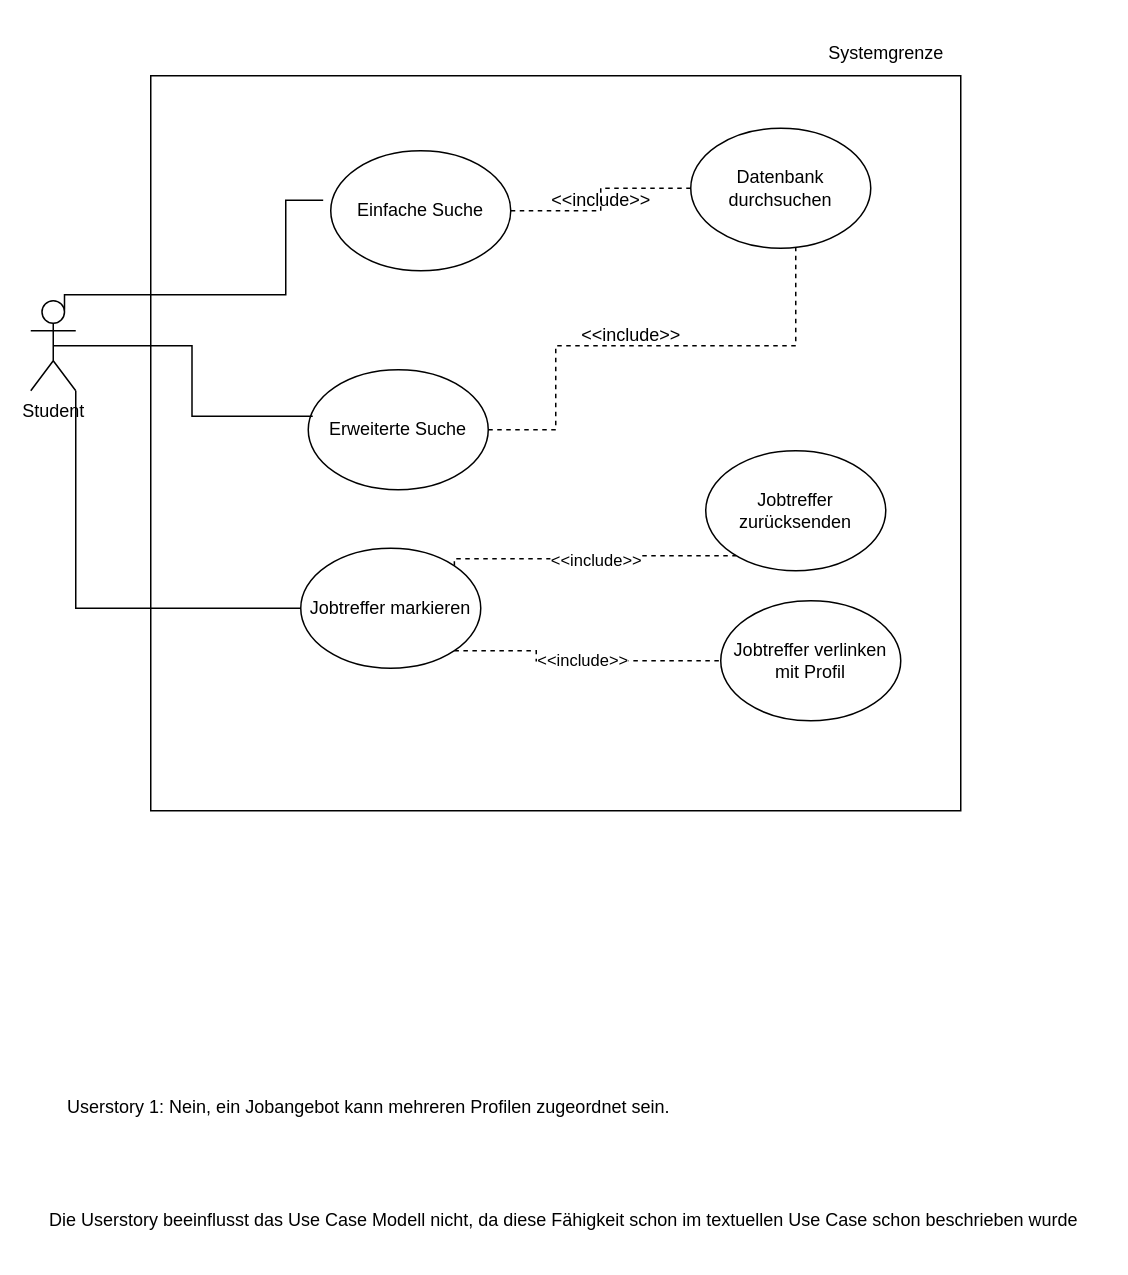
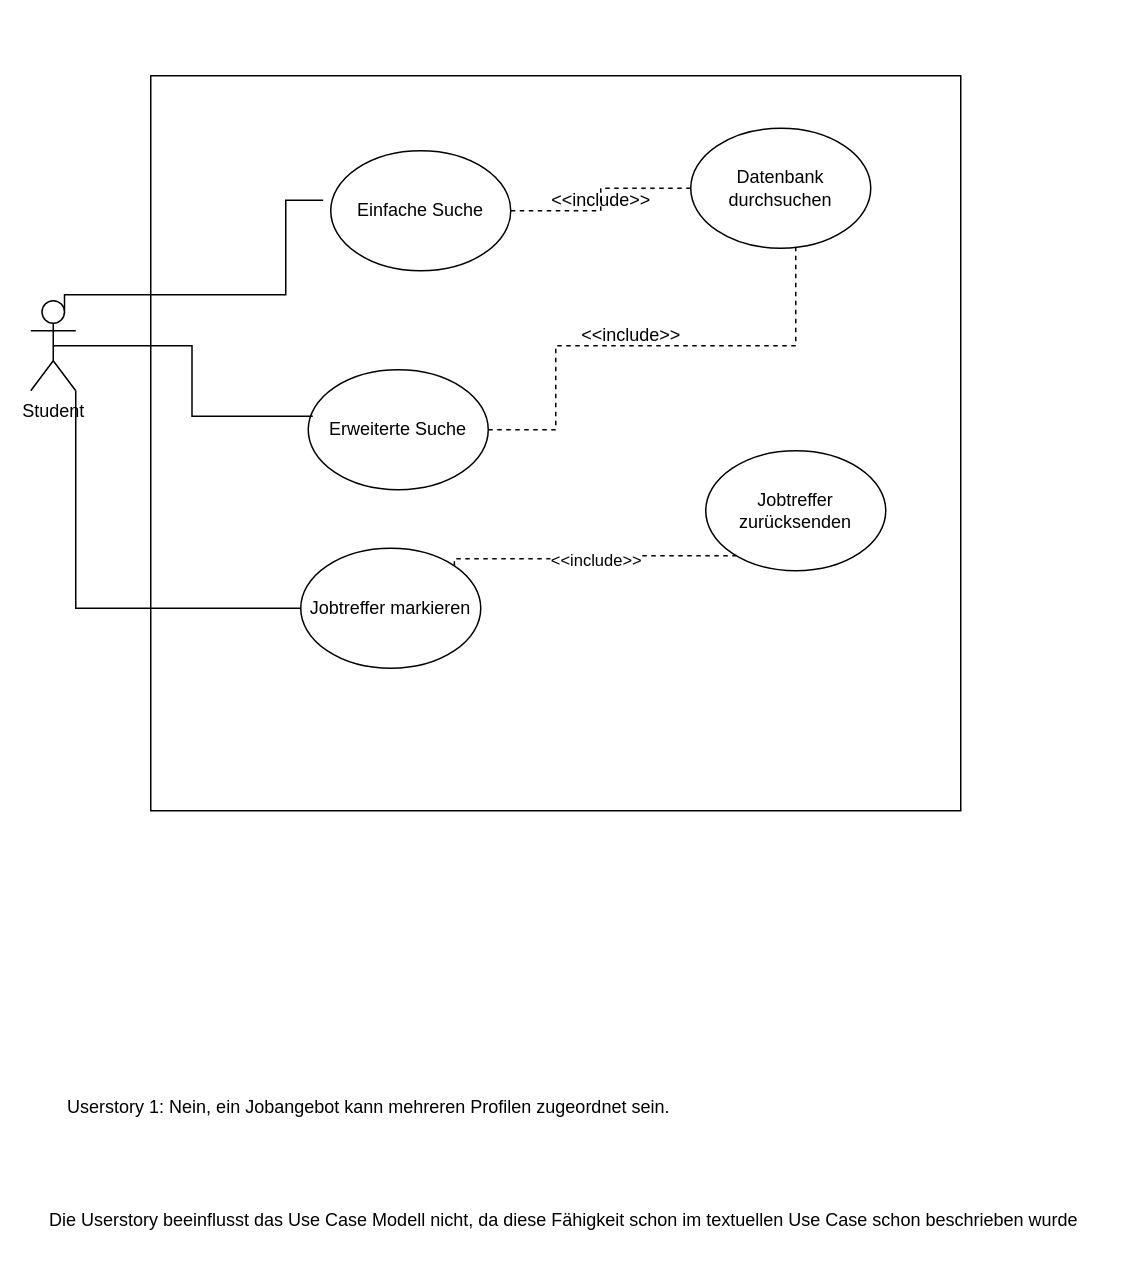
  <mxCell id="0" />
  <mxCell id="1" parent="0" />
  <mxCell id="2" value="" style="verticalLabelPosition=bottom;verticalAlign=top;html=1;shape=mxgraph.basic.rect;fillColor2=none;strokeWidth=1;size=20;indent=5;" vertex="1" parent="1"><mxGeometry x="100" y="50" width="540" height="490" as="geometry" /></mxCell>
  <mxCell id="3" style="edgeStyle=orthogonalEdgeStyle;rounded=0;orthogonalLoop=1;jettySize=auto;html=1;exitX=0.75;exitY=0.1;exitDx=0;exitDy=0;exitPerimeter=0;entryX=-0.042;entryY=0.413;entryDx=0;entryDy=0;strokeColor=default;endArrow=none;endFill=0;entryPerimeter=0;" edge="1" parent="1" source="5" target="7"><mxGeometry relative="1" as="geometry"><mxPoint x="200" y="300" as="targetPoint" /><Array as="points"><mxPoint x="190" y="196" /><mxPoint x="190" y="133" /></Array></mxGeometry></mxCell>
  <mxCell id="4" style="edgeStyle=orthogonalEdgeStyle;rounded=0;orthogonalLoop=1;jettySize=auto;html=1;exitX=1;exitY=1;exitDx=0;exitDy=0;exitPerimeter=0;entryX=0;entryY=0.5;entryDx=0;entryDy=0;endArrow=none;endFill=0;" edge="1" parent="1" source="5" target="17"><mxGeometry relative="1" as="geometry" /></mxCell>
  <mxCell id="5" value="Student" style="shape=umlActor;verticalLabelPosition=bottom;verticalAlign=top;html=1;outlineConnect=0;" vertex="1" parent="1"><mxGeometry x="20" y="200" width="30" height="60" as="geometry" /></mxCell>
  <mxCell id="6" style="edgeStyle=orthogonalEdgeStyle;rounded=0;orthogonalLoop=1;jettySize=auto;html=1;exitX=1;exitY=0.5;exitDx=0;exitDy=0;dashed=1;endArrow=none;endFill=0;" edge="1" parent="1" source="7" target="11"><mxGeometry relative="1" as="geometry" /></mxCell>
  <mxCell id="7" value="Einfache Suche" style="ellipse;whiteSpace=wrap;html=1;" vertex="1" parent="1"><mxGeometry x="220" y="100" width="120" height="80" as="geometry" /></mxCell>
  <mxCell id="8" style="edgeStyle=orthogonalEdgeStyle;rounded=0;orthogonalLoop=1;jettySize=auto;html=1;exitX=1;exitY=0.5;exitDx=0;exitDy=0;dashed=1;endArrow=none;endFill=0;" edge="1" parent="1" source="9" target="11"><mxGeometry relative="1" as="geometry"><Array as="points"><mxPoint x="370" y="230" /><mxPoint x="530" y="230" /></Array></mxGeometry></mxCell>
  <mxCell id="9" value="Erweiterte Suche" style="ellipse;whiteSpace=wrap;html=1;" vertex="1" parent="1"><mxGeometry x="205" y="246" width="120" height="80" as="geometry" /></mxCell>
  <mxCell id="10" style="edgeStyle=orthogonalEdgeStyle;rounded=0;orthogonalLoop=1;jettySize=auto;html=1;exitX=0.5;exitY=0.5;exitDx=0;exitDy=0;exitPerimeter=0;entryX=0.025;entryY=0.388;entryDx=0;entryDy=0;entryPerimeter=0;endArrow=none;endFill=0;" edge="1" parent="1" source="5" target="9"><mxGeometry relative="1" as="geometry" /></mxCell>
  <mxCell id="11" value="Datenbank durchsuchen" style="ellipse;whiteSpace=wrap;html=1;" vertex="1" parent="1"><mxGeometry x="460" y="85" width="120" height="80" as="geometry" /></mxCell>
  <mxCell id="12" value="&amp;lt;&amp;lt;include&amp;gt;&amp;gt;" style="text;html=1;align=center;verticalAlign=middle;resizable=0;points=[];autosize=1;strokeColor=none;fillColor=none;" vertex="1" parent="1"><mxGeometry x="355" y="118" width="90" height="30" as="geometry" /></mxCell>
  <mxCell id="13" value="&amp;lt;&amp;lt;include&amp;gt;&amp;gt;" style="text;html=1;align=center;verticalAlign=middle;resizable=0;points=[];autosize=1;strokeColor=none;fillColor=none;" vertex="1" parent="1"><mxGeometry x="375" y="208" width="90" height="30" as="geometry" /></mxCell>
  <mxCell id="14" style="edgeStyle=orthogonalEdgeStyle;rounded=0;orthogonalLoop=1;jettySize=auto;html=1;exitX=1;exitY=0;exitDx=0;exitDy=0;dashed=1;endArrow=none;endFill=0;" edge="1" parent="1" source="17" target="18"><mxGeometry relative="1" as="geometry"><Array as="points"><mxPoint x="423" y="372" /><mxPoint x="423" y="370" /></Array></mxGeometry></mxCell>
  <mxCell id="15" value="&amp;lt;&amp;lt;include&amp;gt;&amp;gt;" style="edgeLabel;html=1;align=center;verticalAlign=middle;resizable=0;points=[];" vertex="1" connectable="0" parent="14"><mxGeometry x="0.015" relative="1" as="geometry"><mxPoint as="offset" /></mxGeometry></mxCell>
- <mxCell id="16" value="&amp;lt;&amp;lt;include&amp;gt;&amp;gt;" style="edgeStyle=orthogonalEdgeStyle;rounded=0;orthogonalLoop=1;jettySize=auto;html=1;exitX=1;exitY=1;exitDx=0;exitDy=0;dashed=1;endArrow=none;endFill=0;" edge="1" parent="1" source="17" target="19"><mxGeometry relative="1" as="geometry"><Array as="points"><mxPoint x="357" y="440" /></Array></mxGeometry></mxCell>
  <mxCell id="17" value="Jobtreffer markieren" style="ellipse;whiteSpace=wrap;html=1;" vertex="1" parent="1"><mxGeometry x="200" y="365" width="120" height="80" as="geometry" /></mxCell>
  <mxCell id="18" value="Jobtreffer zurücksenden" style="ellipse;whiteSpace=wrap;html=1;" vertex="1" parent="1"><mxGeometry x="470" y="300" width="120" height="80" as="geometry" /></mxCell>
- <mxCell id="19" value="Jobtreffer verlinken mit Profil" style="ellipse;whiteSpace=wrap;html=1;" vertex="1" parent="1"><mxGeometry x="480" y="400" width="120" height="80" as="geometry" /></mxCell>
  <mxCell id="20" value="Userstory 1: Nein, ein Jobangebot kann mehreren Profilen zugeordnet sein.&lt;br&gt;&lt;br&gt;" style="text;html=1;align=center;verticalAlign=middle;resizable=0;points=[];autosize=1;strokeColor=none;fillColor=none;" vertex="1" parent="1"><mxGeometry x="30" y="725" width="430" height="40" as="geometry" /></mxCell>
  <mxCell id="21" value="Die Userstory beeinflusst das Use Case Modell nicht, da diese Fähigkeit schon im textuellen Use Case schon beschrieben wurde" style="text;html=1;align=center;verticalAlign=middle;resizable=0;points=[];autosize=1;strokeColor=none;fillColor=none;" vertex="1" parent="1"><mxGeometry x="20" y="798" width="710" height="30" as="geometry" /></mxCell>
- <mxCell id="22" value="Systemgrenze" style="text;html=1;align=center;verticalAlign=middle;resizable=0;points=[];autosize=1;strokeColor=none;fillColor=none;" vertex="1" parent="1"><mxGeometry x="540" y="20" width="100" height="30" as="geometry" /></mxCell>
